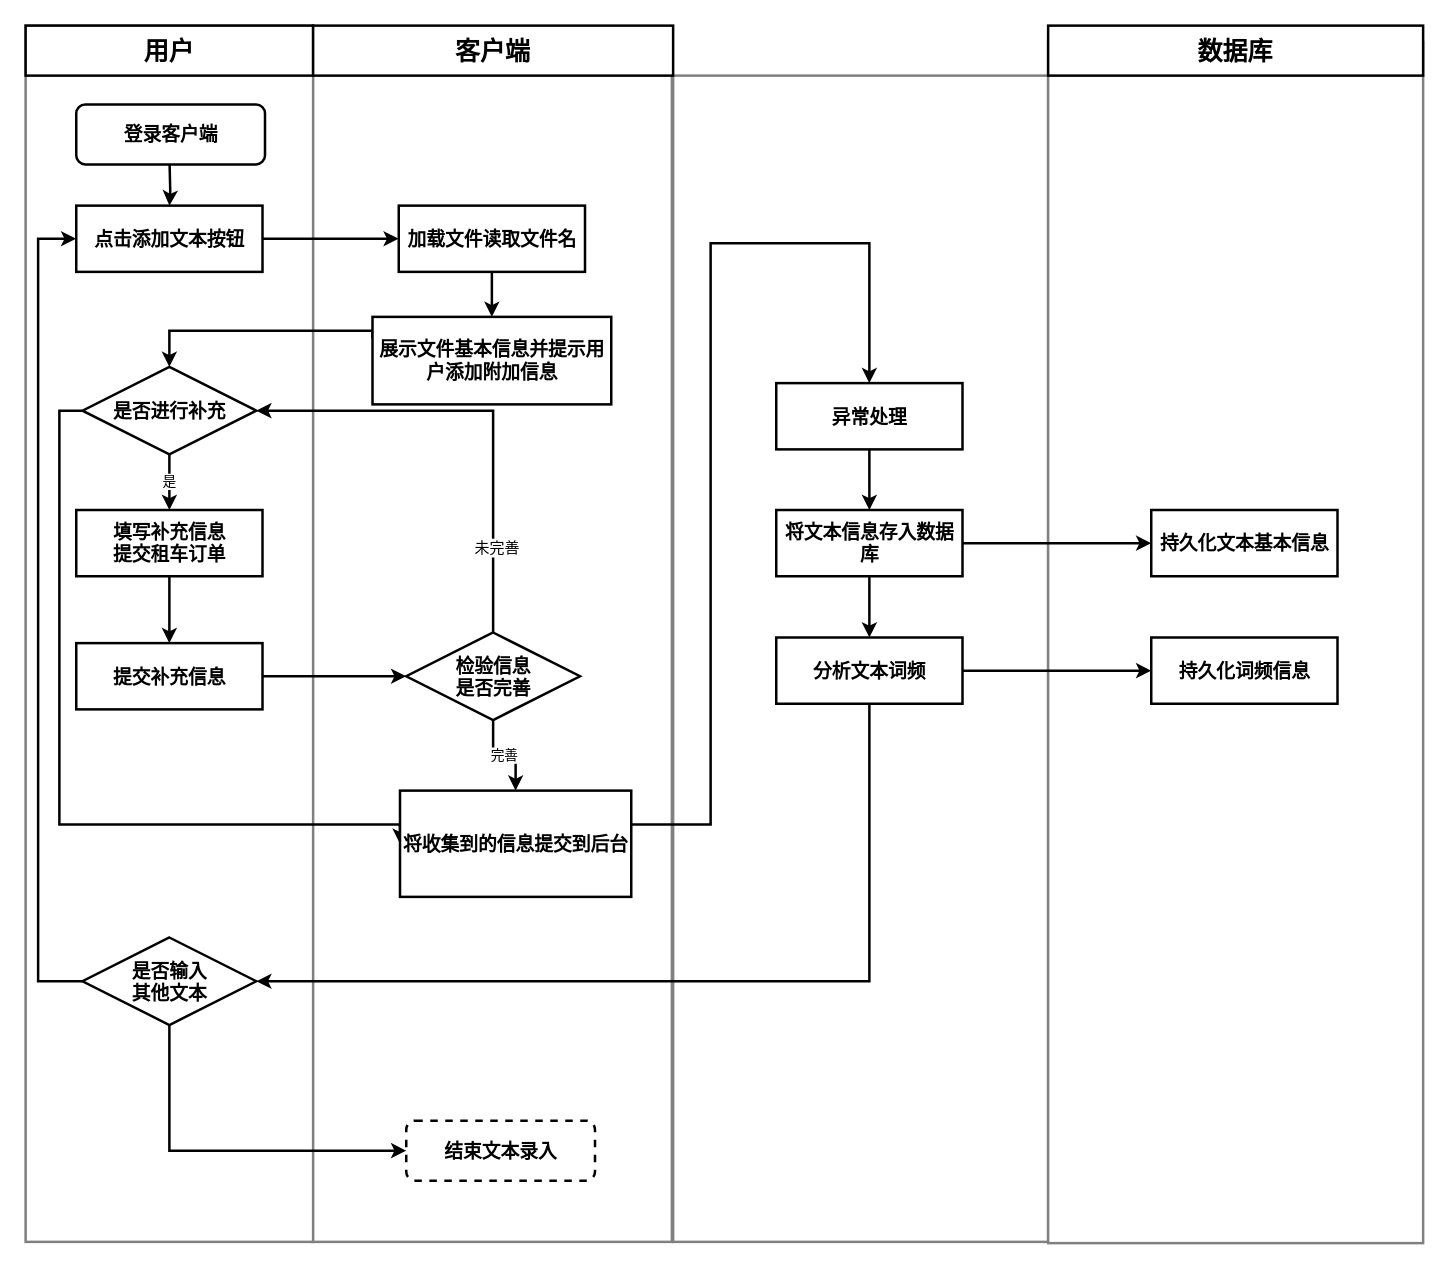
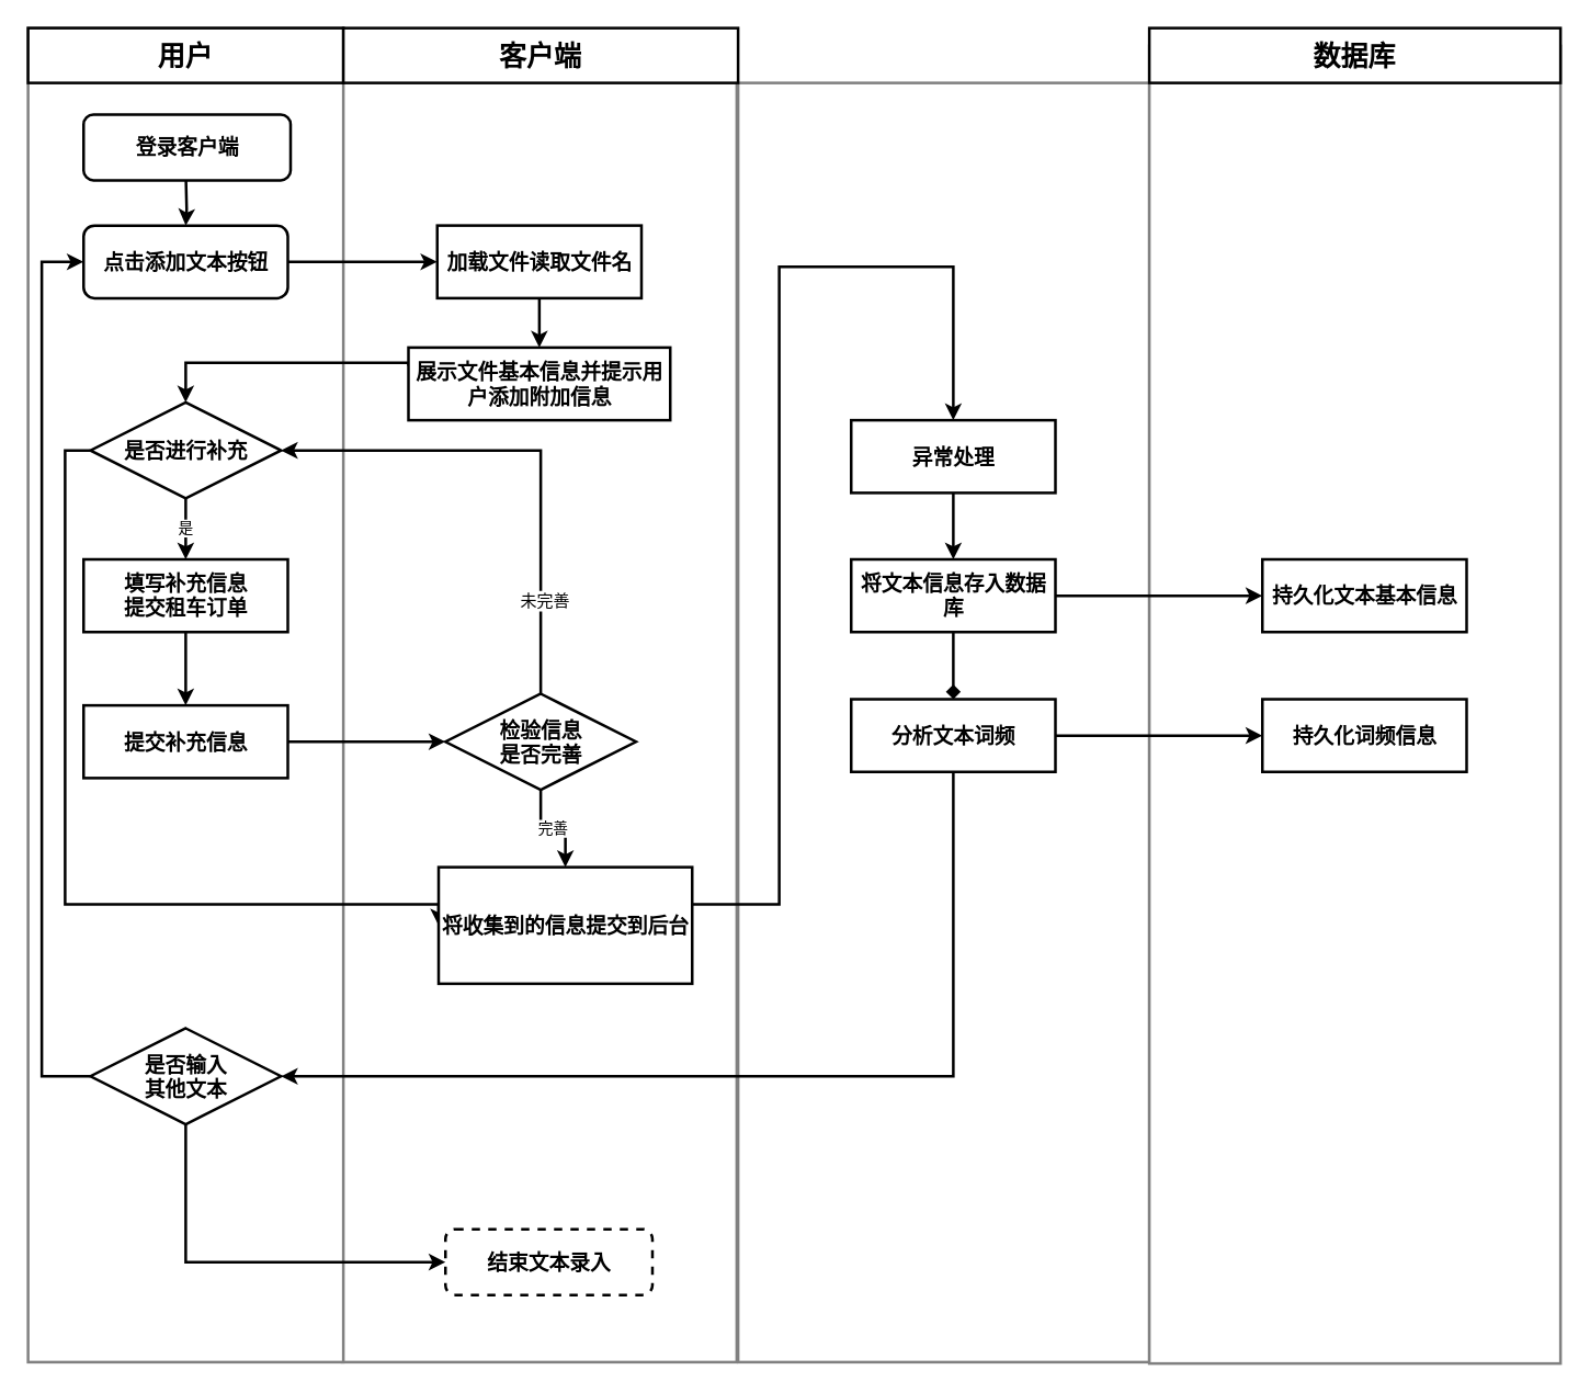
  <mxCell id="0" />
  <mxCell id="1" parent="0" />
  <mxCell id="2" value="" style="rounded=0;whiteSpace=wrap;html=1;strokeWidth=2;fontSize=20;strokeColor=#808080;" parent="1" vertex="1"><mxGeometry x="249" y="27" width="288" height="966" as="geometry" /></mxCell>
  <mxCell id="3" value="" style="rounded=0;whiteSpace=wrap;html=1;strokeWidth=2;fontSize=20;strokeColor=#808080;" parent="1" vertex="1"><mxGeometry x="538" y="60" width="300" height="933" as="geometry" /></mxCell>
  <mxCell id="4" value="" style="rounded=0;whiteSpace=wrap;html=1;strokeWidth=2;fontSize=20;strokeColor=#808080;" parent="1" vertex="1"><mxGeometry x="20" y="20" width="230" height="973" as="geometry" /></mxCell>
  <mxCell id="5" value="用户" style="rounded=0;whiteSpace=wrap;html=1;strokeWidth=2;fontSize=20;fontStyle=1" parent="1" vertex="1"><mxGeometry x="20" y="20" width="230" height="40" as="geometry" /></mxCell>
  <mxCell id="6" style="edgeStyle=orthogonalEdgeStyle;rounded=0;orthogonalLoop=1;jettySize=auto;html=1;strokeWidth=2;fontSize=15;" parent="1" target="9" edge="1"><mxGeometry relative="1" as="geometry"><mxPoint x="135.176" y="131" as="sourcePoint" /></mxGeometry></mxCell>
  <mxCell id="7" style="edgeStyle=orthogonalEdgeStyle;rounded=0;orthogonalLoop=1;jettySize=auto;html=1;strokeWidth=2;fontSize=15;" parent="1" edge="1"><mxGeometry relative="1" as="geometry"><mxPoint x="688" y="217" as="sourcePoint" /></mxGeometry></mxCell>
  <mxCell id="8" style="edgeStyle=orthogonalEdgeStyle;rounded=0;orthogonalLoop=1;jettySize=auto;html=1;entryX=0;entryY=0.5;entryDx=0;entryDy=0;strokeWidth=2;" edge="1" parent="1" source="9" target="26"><mxGeometry relative="1" as="geometry" /></mxCell>
- <mxCell id="9" value="点击添加文本按钮" style="rounded=0;whiteSpace=wrap;html=1;strokeWidth=2;fontSize=15;fontStyle=1" parent="1" vertex="1"><mxGeometry x="60.5" y="164" width="149" height="53" as="geometry" /></mxCell>
+ <mxCell id="9" value="点击添加文本按钮" style="whiteSpace=wrap;html=1;strokeWidth=2;fontSize=15;fontStyle=1;rounded=1;" parent="1" vertex="1"><mxGeometry x="60.5" y="164" width="149" height="53" as="geometry" /></mxCell>
  <mxCell id="10" style="edgeStyle=orthogonalEdgeStyle;rounded=0;orthogonalLoop=1;jettySize=auto;html=1;strokeWidth=2;" edge="1" parent="1" source="11" target="28"><mxGeometry relative="1" as="geometry" /></mxCell>
  <mxCell id="11" value="&lt;span style=&quot;font-size: 15px&quot;&gt;填写补充信息&lt;br&gt;提交租车订单&lt;br&gt;&lt;/span&gt;" style="rounded=0;whiteSpace=wrap;html=1;strokeWidth=2;fontSize=15;fontStyle=1" parent="1" vertex="1"><mxGeometry x="60.5" y="407.5" width="149" height="53" as="geometry" /></mxCell>
  <mxCell id="12" value="客户端" style="rounded=0;whiteSpace=wrap;html=1;strokeWidth=2;fontSize=20;fontStyle=1" parent="1" vertex="1"><mxGeometry x="250" y="20" width="288" height="40" as="geometry" /></mxCell>
  <mxCell id="13" value="登录客户端" style="rounded=1;whiteSpace=wrap;html=1;strokeWidth=2;fontSize=15;fontStyle=1" parent="1" vertex="1"><mxGeometry x="60.5" y="83" width="151" height="48" as="geometry" /></mxCell>
  <mxCell id="14" value="&lt;span style=&quot;font-weight: 700 ; white-space: normal&quot;&gt;检测订单信息合法性&lt;/span&gt;" style="rhombus;whiteSpace=wrap;html=1;strokeColor=#000000;strokeWidth=2;fontSize=15;" parent="1" vertex="1"><mxGeometry x="913.5" y="239.5" width="173" height="80" as="geometry" /></mxCell>
  <mxCell id="15" style="edgeStyle=orthogonalEdgeStyle;rounded=0;orthogonalLoop=1;jettySize=auto;html=1;strokeWidth=2;fontSize=15;" parent="1" edge="1"><mxGeometry relative="1" as="geometry"><mxPoint x="688" y="131" as="sourcePoint" /></mxGeometry></mxCell>
  <mxCell id="16" value="完善" style="edgeStyle=orthogonalEdgeStyle;rounded=0;orthogonalLoop=1;jettySize=auto;html=1;strokeWidth=2;" edge="1" parent="1" source="19" target="33"><mxGeometry relative="1" as="geometry" /></mxCell>
  <mxCell id="17" style="edgeStyle=orthogonalEdgeStyle;rounded=0;orthogonalLoop=1;jettySize=auto;html=1;entryX=1;entryY=0.5;entryDx=0;entryDy=0;strokeWidth=2;" edge="1" parent="1" source="19" target="31"><mxGeometry relative="1" as="geometry"><Array as="points"><mxPoint x="394" y="328" /></Array></mxGeometry></mxCell>
  <mxCell id="18" value="未完善" style="text;html=1;align=center;verticalAlign=middle;resizable=0;points=[];;labelBackgroundColor=#ffffff;" vertex="1" connectable="0" parent="17"><mxGeometry x="-0.629" y="-2" relative="1" as="geometry"><mxPoint as="offset" /></mxGeometry></mxCell>
  <mxCell id="19" value="检验信息&lt;br&gt;是否完善" style="rhombus;whiteSpace=wrap;html=1;strokeColor=#000000;strokeWidth=2;fontSize=15;fontStyle=1" parent="1" vertex="1"><mxGeometry x="324.5" y="505.5" width="139" height="70" as="geometry" /></mxCell>
  <mxCell id="20" style="edgeStyle=orthogonalEdgeStyle;rounded=0;orthogonalLoop=1;jettySize=auto;html=1;entryX=0.5;entryY=0;entryDx=0;entryDy=0;strokeWidth=2;exitX=0;exitY=0.25;exitDx=0;exitDy=0;" edge="1" parent="1" source="21" target="31"><mxGeometry relative="1" as="geometry"><Array as="points"><mxPoint x="298" y="264" /><mxPoint x="135" y="264" /></Array></mxGeometry></mxCell>
- <mxCell id="21" value="&lt;span style=&quot;font-size: 15px&quot;&gt;展示文件基本信息并提示用户添加附加信息&lt;br&gt;&lt;/span&gt;" style="rounded=0;whiteSpace=wrap;html=1;strokeWidth=2;fontSize=15;fontStyle=1" parent="1" vertex="1"><mxGeometry x="297.5" y="253" width="191" height="70" as="geometry" /></mxCell>
+ <mxCell id="21" value="&lt;span style=&quot;font-size: 15px&quot;&gt;展示文件基本信息并提示用户添加附加信息&lt;br&gt;&lt;/span&gt;" style="rounded=0;whiteSpace=wrap;html=1;strokeWidth=2;fontSize=15;fontStyle=1" parent="1" vertex="1"><mxGeometry x="297.5" y="253" width="191" height="53" as="geometry" /></mxCell>
  <mxCell id="22" value="结束文本录入" style="rounded=1;whiteSpace=wrap;html=1;strokeWidth=2;fontSize=15;fontStyle=1;dashed=1;" parent="1" vertex="1"><mxGeometry x="324.5" y="896" width="151" height="48" as="geometry" /></mxCell>
  <mxCell id="23" value="" style="rounded=0;whiteSpace=wrap;html=1;strokeWidth=2;fontSize=20;strokeColor=#808080;" parent="1" vertex="1"><mxGeometry x="838" y="33" width="300" height="961" as="geometry" /></mxCell>
  <mxCell id="24" value="数据库" style="rounded=0;whiteSpace=wrap;html=1;strokeWidth=2;fontSize=20;fontStyle=1" parent="1" vertex="1"><mxGeometry x="838" y="20" width="300" height="40" as="geometry" /></mxCell>
  <mxCell id="25" style="edgeStyle=orthogonalEdgeStyle;rounded=0;orthogonalLoop=1;jettySize=auto;html=1;strokeWidth=2;" edge="1" parent="1" source="26" target="21"><mxGeometry relative="1" as="geometry" /></mxCell>
  <mxCell id="26" value="&lt;span style=&quot;font-size: 15px&quot;&gt;加载文件读取文件名&lt;br&gt;&lt;/span&gt;" style="rounded=0;whiteSpace=wrap;html=1;strokeWidth=2;fontSize=15;fontStyle=1" vertex="1" parent="1"><mxGeometry x="318.5" y="164" width="149" height="53" as="geometry" /></mxCell>
  <mxCell id="27" style="edgeStyle=orthogonalEdgeStyle;rounded=0;orthogonalLoop=1;jettySize=auto;html=1;entryX=0;entryY=0.5;entryDx=0;entryDy=0;strokeWidth=2;" edge="1" parent="1" source="28" target="19"><mxGeometry relative="1" as="geometry" /></mxCell>
  <mxCell id="28" value="&lt;span style=&quot;font-size: 15px&quot;&gt;提交补充信息&lt;br&gt;&lt;/span&gt;" style="rounded=0;whiteSpace=wrap;html=1;strokeWidth=2;fontSize=15;fontStyle=1" vertex="1" parent="1"><mxGeometry x="60.5" y="514" width="149" height="53" as="geometry" /></mxCell>
  <mxCell id="29" value="是" style="edgeStyle=orthogonalEdgeStyle;rounded=0;orthogonalLoop=1;jettySize=auto;html=1;strokeWidth=2;" edge="1" parent="1" source="31" target="11"><mxGeometry relative="1" as="geometry" /></mxCell>
  <mxCell id="30" style="edgeStyle=orthogonalEdgeStyle;rounded=0;orthogonalLoop=1;jettySize=auto;html=1;entryX=0;entryY=0.5;entryDx=0;entryDy=0;strokeWidth=2;" edge="1" parent="1" source="31" target="33"><mxGeometry relative="1" as="geometry"><Array as="points"><mxPoint x="47" y="328" /><mxPoint x="47" y="659" /></Array></mxGeometry></mxCell>
  <mxCell id="31" value="是否进行补充" style="rhombus;whiteSpace=wrap;html=1;strokeColor=#000000;strokeWidth=2;fontSize=15;fontStyle=1" vertex="1" parent="1"><mxGeometry x="65.5" y="293" width="139" height="70" as="geometry" /></mxCell>
  <mxCell id="32" style="edgeStyle=orthogonalEdgeStyle;rounded=0;orthogonalLoop=1;jettySize=auto;html=1;entryX=0.5;entryY=0;entryDx=0;entryDy=0;strokeWidth=2;" edge="1" parent="1" source="33" target="42"><mxGeometry relative="1" as="geometry"><Array as="points"><mxPoint x="568" y="659" /><mxPoint x="568" y="194" /><mxPoint x="695" y="194" /></Array></mxGeometry></mxCell>
  <mxCell id="33" value="&lt;span style=&quot;font-size: 15px&quot;&gt;将收集到的信息提交到后台&lt;br&gt;&lt;/span&gt;" style="rounded=0;whiteSpace=wrap;html=1;strokeWidth=2;fontSize=15;fontStyle=1" vertex="1" parent="1"><mxGeometry x="319.5" y="632" width="185" height="85" as="geometry" /></mxCell>
  <mxCell id="34" style="edgeStyle=orthogonalEdgeStyle;rounded=0;orthogonalLoop=1;jettySize=auto;html=1;strokeWidth=2;" edge="1" parent="1" source="36" target="37"><mxGeometry relative="1" as="geometry" /></mxCell>
- <mxCell id="35" style="edgeStyle=orthogonalEdgeStyle;rounded=0;orthogonalLoop=1;jettySize=auto;html=1;strokeWidth=2;" edge="1" parent="1" source="36" target="40"><mxGeometry relative="1" as="geometry" /></mxCell>
+ <mxCell id="35" style="edgeStyle=orthogonalEdgeStyle;rounded=0;orthogonalLoop=1;jettySize=auto;html=1;strokeWidth=2;endArrow=diamond;" edge="1" parent="1" source="36" target="40"><mxGeometry relative="1" as="geometry" /></mxCell>
  <mxCell id="36" value="将文本信息存入数据库" style="rounded=0;whiteSpace=wrap;html=1;strokeWidth=2;fontSize=15;fontStyle=1" vertex="1" parent="1"><mxGeometry x="620.5" y="407.5" width="149" height="53" as="geometry" /></mxCell>
  <mxCell id="37" value="持久化文本基本信息" style="rounded=0;whiteSpace=wrap;html=1;strokeWidth=2;fontSize=15;fontStyle=1" vertex="1" parent="1"><mxGeometry x="920.5" y="407.5" width="149" height="53" as="geometry" /></mxCell>
  <mxCell id="38" style="edgeStyle=orthogonalEdgeStyle;rounded=0;orthogonalLoop=1;jettySize=auto;html=1;strokeWidth=2;" edge="1" parent="1" source="40" target="43"><mxGeometry relative="1" as="geometry" /></mxCell>
  <mxCell id="39" style="edgeStyle=orthogonalEdgeStyle;rounded=0;orthogonalLoop=1;jettySize=auto;html=1;entryX=1;entryY=0.5;entryDx=0;entryDy=0;strokeWidth=2;" edge="1" parent="1" source="40" target="46"><mxGeometry relative="1" as="geometry"><Array as="points"><mxPoint x="695" y="785" /></Array></mxGeometry></mxCell>
  <mxCell id="40" value="分析文本词频" style="rounded=0;whiteSpace=wrap;html=1;strokeWidth=2;fontSize=15;fontStyle=1" vertex="1" parent="1"><mxGeometry x="620.5" y="509.5" width="149" height="53" as="geometry" /></mxCell>
  <mxCell id="41" style="edgeStyle=orthogonalEdgeStyle;rounded=0;orthogonalLoop=1;jettySize=auto;html=1;strokeWidth=2;" edge="1" parent="1" source="42" target="36"><mxGeometry relative="1" as="geometry" /></mxCell>
  <mxCell id="42" value="异常处理" style="rounded=0;whiteSpace=wrap;html=1;strokeWidth=2;fontSize=15;fontStyle=1" vertex="1" parent="1"><mxGeometry x="620.5" y="306" width="149" height="53" as="geometry" /></mxCell>
  <mxCell id="43" value="持久化词频信息" style="rounded=0;whiteSpace=wrap;html=1;strokeWidth=2;fontSize=15;fontStyle=1" vertex="1" parent="1"><mxGeometry x="920.5" y="509.5" width="149" height="53" as="geometry" /></mxCell>
  <mxCell id="44" style="edgeStyle=orthogonalEdgeStyle;rounded=0;orthogonalLoop=1;jettySize=auto;html=1;entryX=0;entryY=0.5;entryDx=0;entryDy=0;strokeWidth=2;" edge="1" parent="1" source="46" target="9"><mxGeometry relative="1" as="geometry"><Array as="points"><mxPoint x="30" y="785" /><mxPoint x="30" y="191" /></Array></mxGeometry></mxCell>
  <mxCell id="45" style="edgeStyle=orthogonalEdgeStyle;rounded=0;orthogonalLoop=1;jettySize=auto;html=1;entryX=0;entryY=0.5;entryDx=0;entryDy=0;strokeWidth=2;" edge="1" parent="1" source="46" target="22"><mxGeometry relative="1" as="geometry"><Array as="points"><mxPoint x="135" y="920" /></Array></mxGeometry></mxCell>
  <mxCell id="46" value="是否输入&lt;br&gt;其他文本" style="rhombus;whiteSpace=wrap;html=1;strokeColor=#000000;strokeWidth=2;fontSize=15;fontStyle=1" vertex="1" parent="1"><mxGeometry x="65.5" y="749.5" width="139" height="70" as="geometry" /></mxCell>
